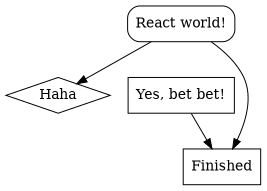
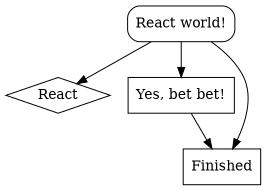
  digraph {
    node [shape=box]
    n1 [label="React world!" style=rounded]
-   n2 [label=Haha shape=diamond]
+   n2 [label=React shape=diamond]
    n3 [label="Yes, bet bet!" shape=heart]
    n4 [label=Finished]
    n1 -> n2
+   n1 -> n3
    n1 -> n4
    n3 -> n4
  }
